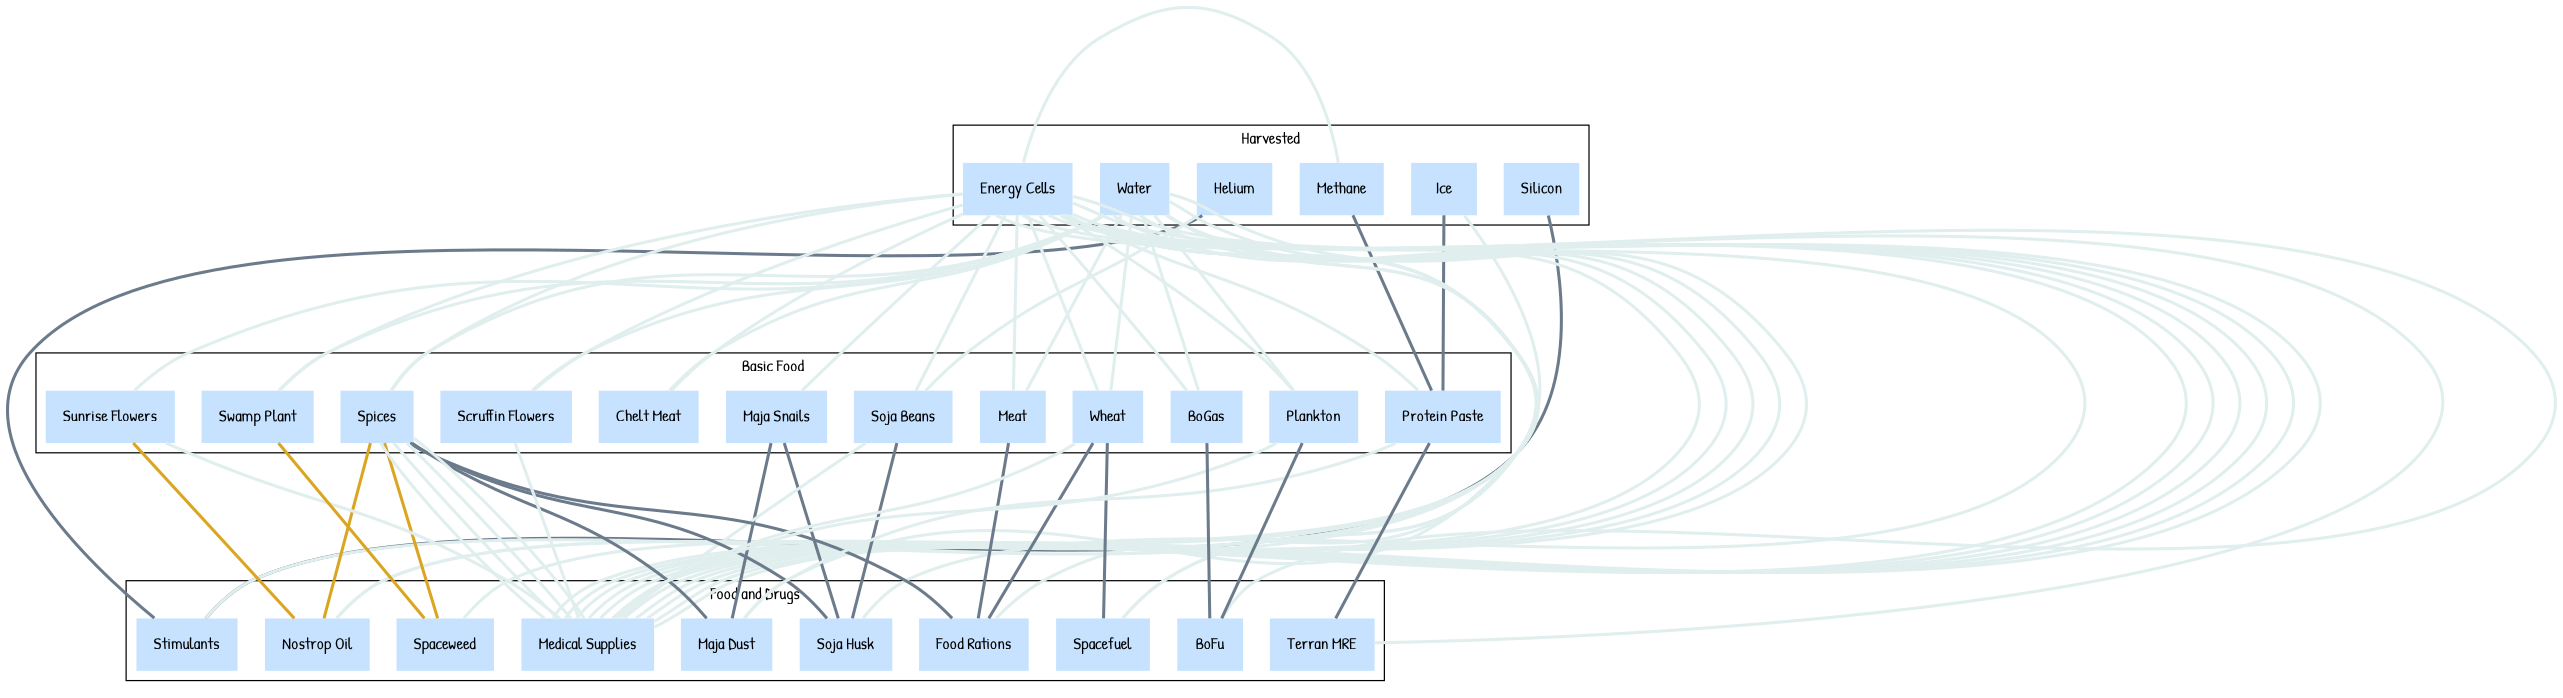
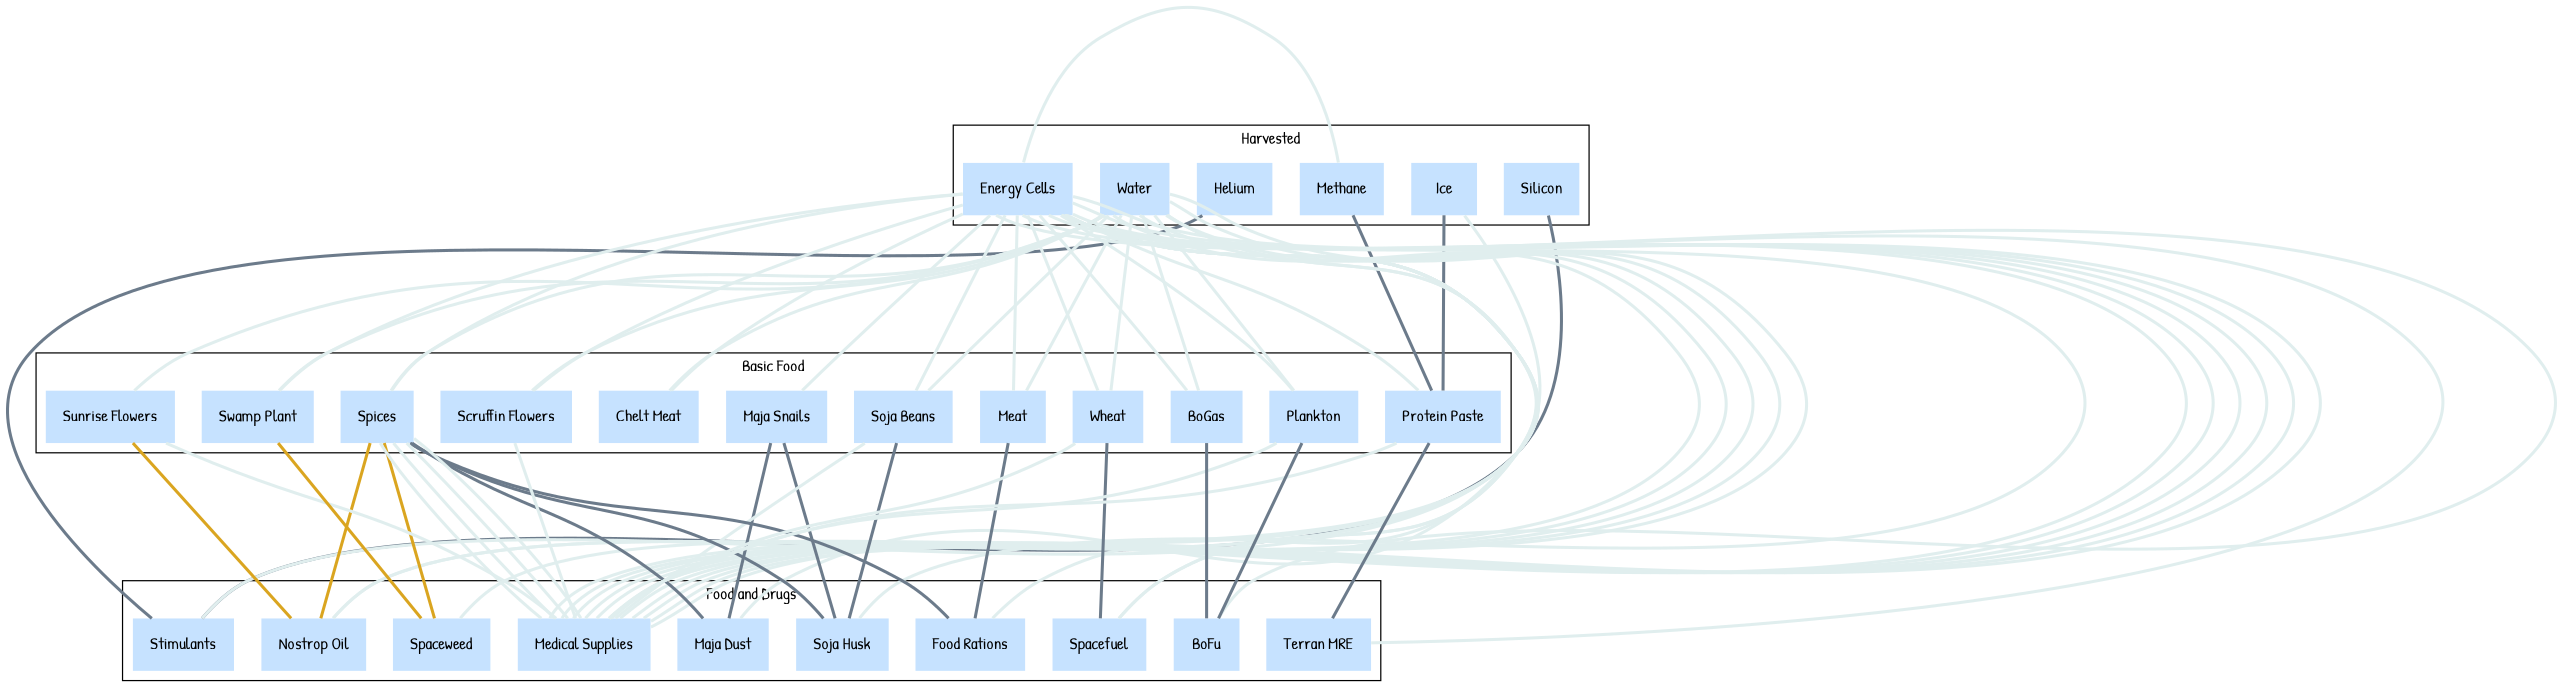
  graph {
    compound=true
    fontname="Patrick Hand"
    nodesep=0.3
    ranksep=2
    node [color=slategray1 colour=lightsteelblue2 fontname="Patrick Hand" margin=0.2 penwidth=0 shape=box style=filled]
    edge [color=azure2 constraint=false fontname="Patrick Hand" penwidth=2.5]
    Spacefuel
    "Food Rations"
    "Maja Dust"
    "Soja Husk"
    Spaceweed
    "Nostrop Oil"
    "Medical Supplies"
    "Terran MRE"
    Stimulants
    BoFu
    Helium
    Methane
    Silicon
    Ice
    Water
    "Energy Cells"
    "Maja Snails"
    Meat
    "Soja Beans"
    Spices
    "Sunrise Flowers"
    "Swamp Plant"
    Wheat
    "Chelt Meat"
    n25 [label="Scruffin Flowers"]
    "Protein Paste"
    Plankton
    BoGas
    subgraph sub_1 {
      cluster=true
      label="Food and Drugs"
      Spacefuel
      "Food Rations"
      "Maja Dust"
      "Soja Husk"
      Spaceweed
      "Nostrop Oil"
      "Medical Supplies"
      "Terran MRE"
      Stimulants
      BoFu
    }
    subgraph sub_2 {
      cluster=true
      label=Harvested
      Helium
      Methane
      Silicon
      Ice
      Water
      "Energy Cells"
    }
    subgraph sub_3 {
      cluster=true
      label="Basic Food"
      "Maja Snails"
      Meat
      "Soja Beans"
      Spices
      "Sunrise Flowers"
      "Swamp Plant"
      Wheat
      "Chelt Meat"
      n25
      "Protein Paste"
      Plankton
      BoGas
    }
    Helium -- Stimulants [color=slategray4 constraint=true]
    Methane -- "Protein Paste" [color=slategray4 constraint=true]
    Silicon -- Stimulants [color=slategray4 constraint=true]
    Ice -- "Medical Supplies"
    Ice -- "Protein Paste" [color=slategray4 constraint=true]
    Water -- Spacefuel
    Water -- "Nostrop Oil"
    Water -- "Medical Supplies"
    Water -- "Medical Supplies"
    Water -- "Medical Supplies"
    Water -- "Medical Supplies"
    Water -- "Medical Supplies"
    Water -- Meat
-   Helium -- "Soja Beans"
+   Water -- "Soja Beans"
    Water -- Spices
    Water -- "Sunrise Flowers"
    Water -- "Swamp Plant"
    Water -- Wheat
    Water -- "Chelt Meat"
    Water -- n25
    Water -- Plankton
    Water -- BoGas
    "Energy Cells" -- Spacefuel
    "Energy Cells" -- "Food Rations"
    "Energy Cells" -- "Maja Dust"
    "Energy Cells" -- "Soja Husk"
    "Energy Cells" -- Spaceweed
    "Energy Cells" -- "Nostrop Oil"
    "Energy Cells" -- "Medical Supplies"
    "Energy Cells" -- "Medical Supplies"
    "Energy Cells" -- "Medical Supplies"
    "Energy Cells" -- "Medical Supplies"
    "Energy Cells" -- "Medical Supplies"
    "Energy Cells" -- "Medical Supplies"
    "Energy Cells" -- "Terran MRE"
    "Energy Cells" -- Stimulants
    "Energy Cells" -- BoFu
    "Energy Cells" -- Methane
    "Energy Cells" -- "Maja Snails"
    "Energy Cells" -- Meat
    "Energy Cells" -- "Soja Beans"
    "Energy Cells" -- Spices
    "Energy Cells" -- "Swamp Plant"
    "Energy Cells" -- Wheat
    "Energy Cells" -- "Chelt Meat"
    "Energy Cells" -- n25
    "Energy Cells" -- "Protein Paste"
    "Energy Cells" -- Plankton
    "Energy Cells" -- BoGas
    "Maja Snails" -- "Maja Dust" [color=slategray4 constraint=true]
    "Maja Snails" -- "Soja Husk" [color=slategray4 constraint=true]
    Meat -- "Food Rations" [color=slategray4 constraint=true]
    "Soja Beans" -- "Soja Husk" [color=slategray4 constraint=true]
    "Soja Beans" -- "Medical Supplies"
    Spices -- "Food Rations" [color=slategray4 constraint=true]
    Spices -- "Maja Dust" [color=slategray4 constraint=true]
    Spices -- "Soja Husk" [color=slategray4 constraint=true]
    Spices -- Spaceweed [color=goldenrod constraint=true]
    Spices -- "Nostrop Oil" [color=goldenrod constraint=true]
    Spices -- "Medical Supplies"
    Spices -- "Medical Supplies"
    Spices -- "Medical Supplies"
    Spices -- "Medical Supplies"
    "Sunrise Flowers" -- "Nostrop Oil" [color=goldenrod constraint=true]
    "Sunrise Flowers" -- "Medical Supplies"
    "Swamp Plant" -- Spaceweed [color=goldenrod constraint=true]
    Wheat -- Spacefuel [color=slategray4 constraint=true]
-   Wheat -- "Food Rations" [color=slategray4 constraint=true]
    Wheat -- "Medical Supplies"
    n25 -- "Medical Supplies"
-   "Protein Paste" -- "Maja Dust"
+   "Protein Paste" -- "Medical Supplies"
    "Protein Paste" -- "Terran MRE" [color=slategray4 constraint=true]
    Plankton -- "Medical Supplies"
    Plankton -- BoFu [color=slategray4 constraint=true]
    BoGas -- BoFu [color=slategray4 constraint=true]
  }
